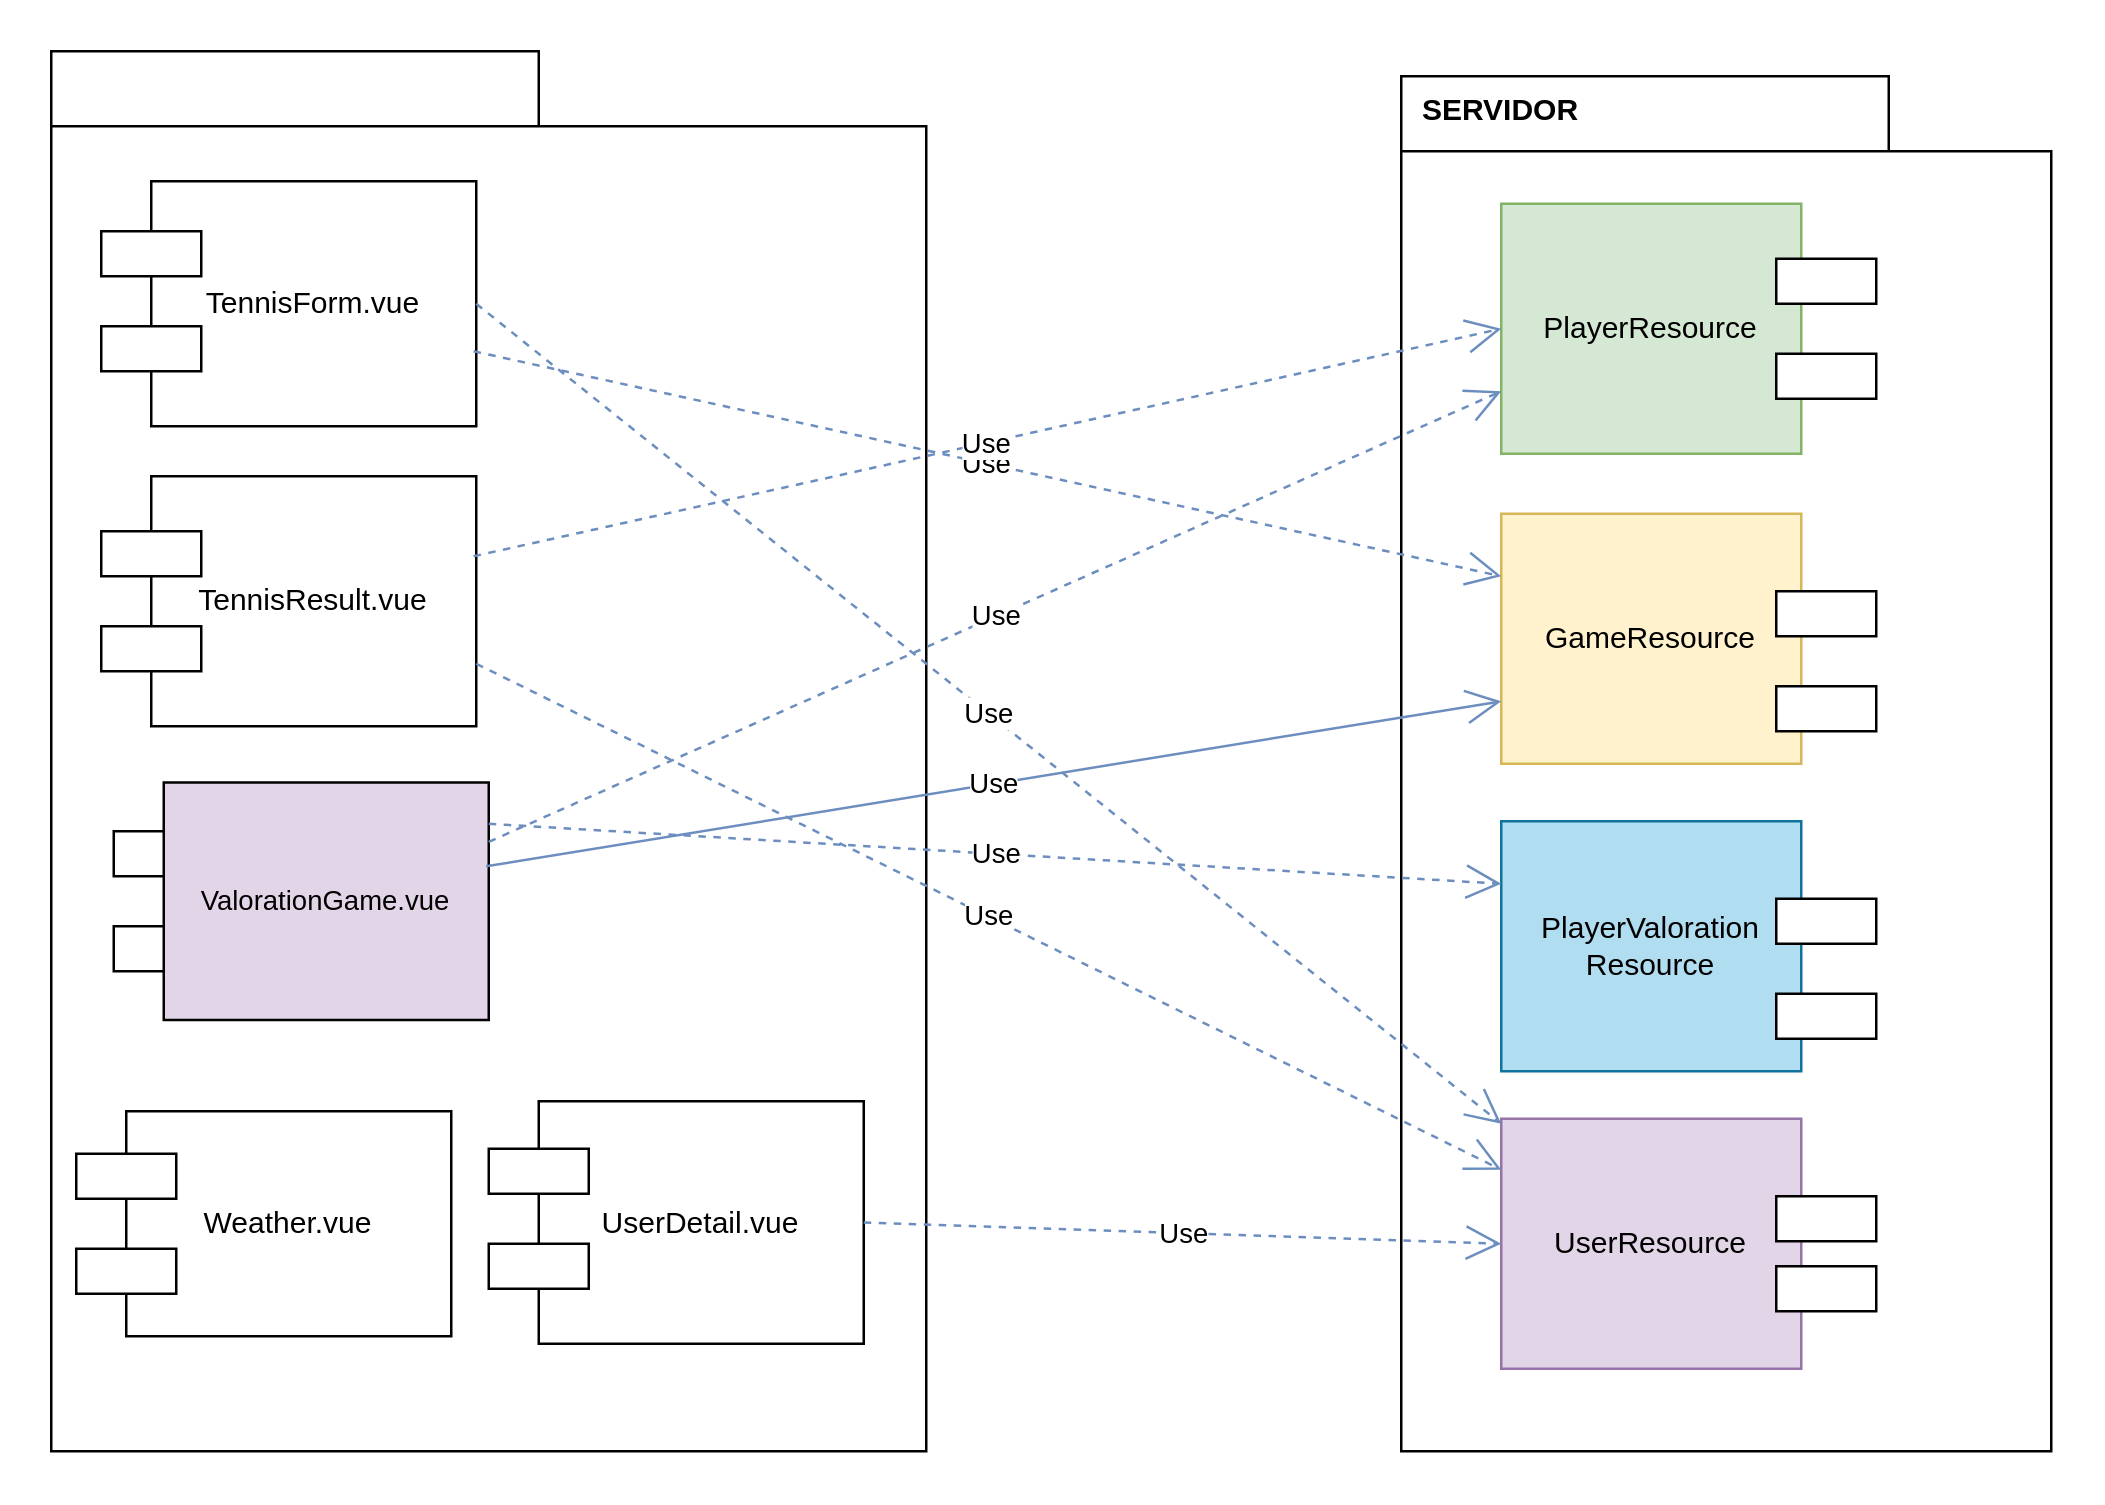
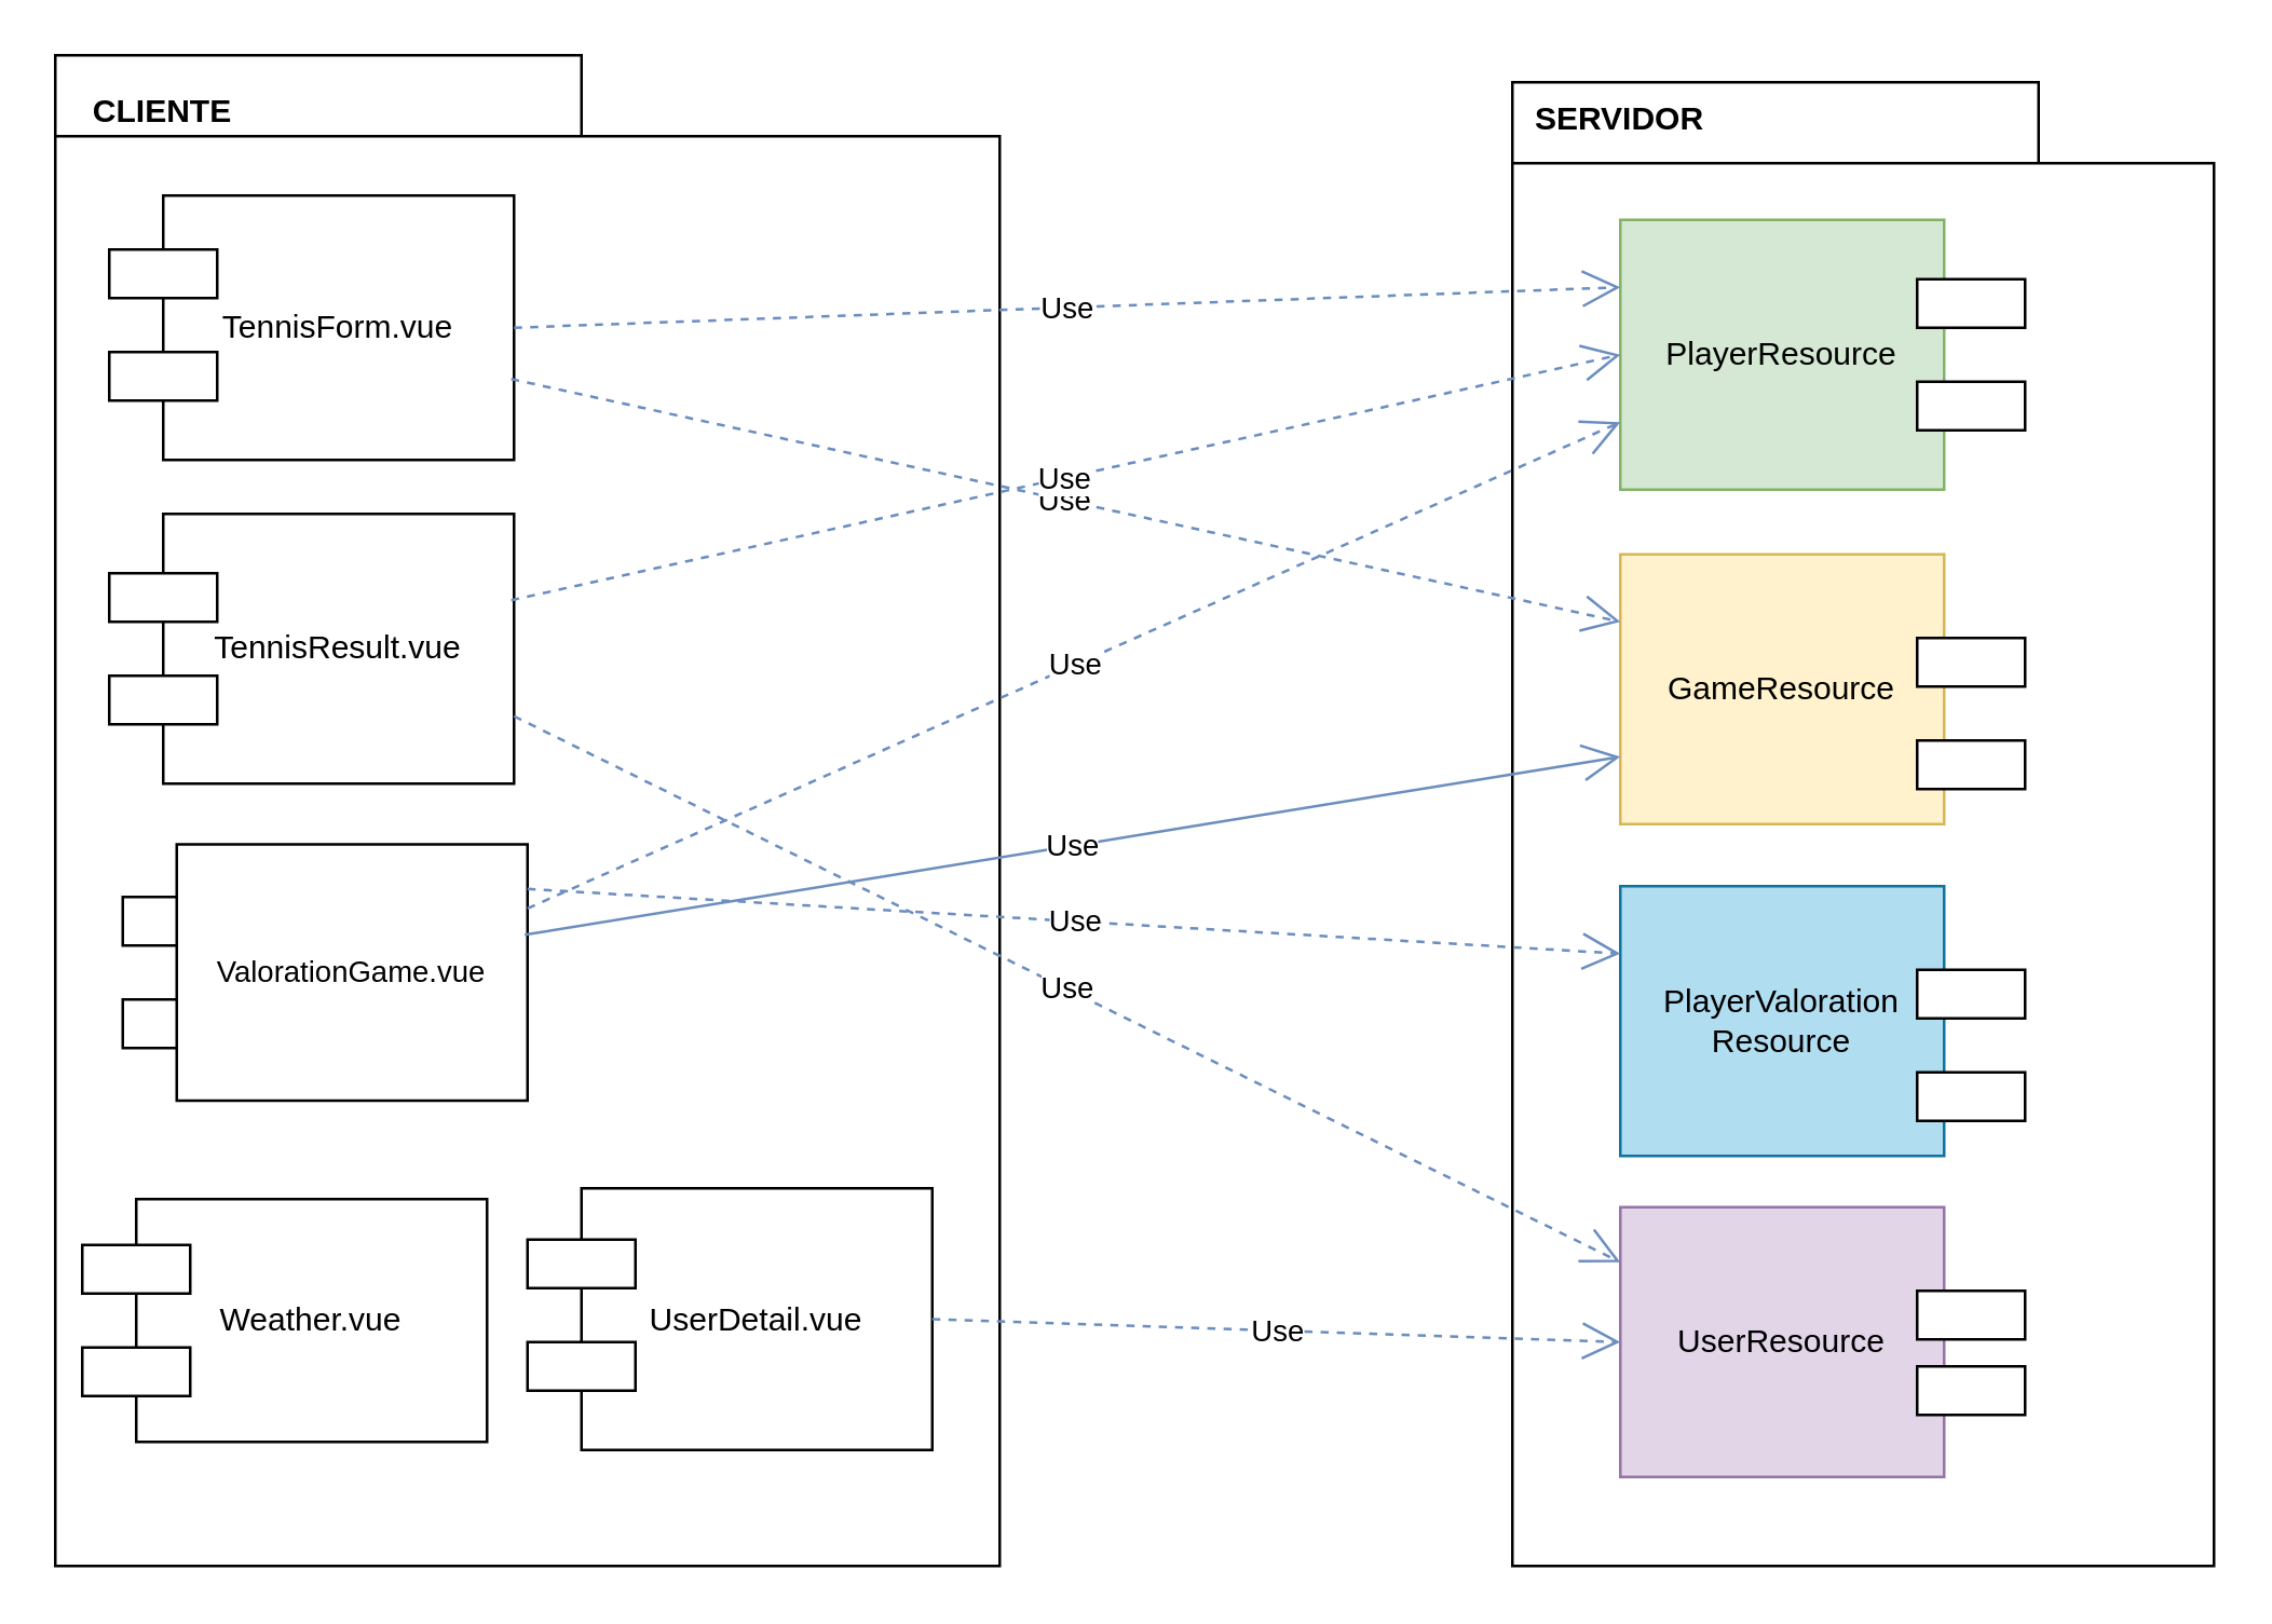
  <mxCell id="0" />
  <mxCell id="1" parent="0" />
  <mxCell id="2" value="" style="shape=folder;fontStyle=1;spacingTop=10;tabWidth=195;tabHeight=30;tabPosition=left;html=1;gradientColor=none;" parent="1" vertex="1"><mxGeometry x="560" y="30" width="260" height="550" as="geometry" /></mxCell>
  <mxCell id="3" value="" style="shape=folder;fontStyle=1;spacingTop=10;tabWidth=195;tabHeight=30;tabPosition=left;html=1;gradientColor=none;" parent="1" vertex="1"><mxGeometry y="20" width="350" height="560" as="geometry" x="20" /></mxCell>
  <mxCell id="4" value="TennisForm.vue" style="rounded=0;whiteSpace=wrap;html=1;" parent="1" vertex="1"><mxGeometry x="60" y="72" width="130" height="98" as="geometry" /></mxCell>
  <mxCell id="5" value="TennisResult.vue" style="rounded=0;whiteSpace=wrap;html=1;" parent="1" vertex="1"><mxGeometry x="60" y="190" width="130" height="100" as="geometry" /></mxCell>
+ <mxCell id="6" value="CLIENTE" style="text;align=center;fontStyle=1;verticalAlign=middle;spacingLeft=3;spacingRight=3;strokeColor=none;rotatable=0;points=[[0,0.5],[1,0.5]];portConstraint=eastwest;gradientColor=none;" parent="1" vertex="1"><mxGeometry y="27" width="80" height="26" as="geometry" x="20" /></mxCell>
  <mxCell id="7" value="SERVIDOR" style="text;align=center;fontStyle=1;verticalAlign=middle;spacingLeft=3;spacingRight=3;strokeColor=none;rotatable=0;points=[[0,0.5],[1,0.5]];portConstraint=eastwest;gradientColor=none;" parent="1" vertex="1"><mxGeometry x="560" y="30" width="80" height="26" as="geometry" /></mxCell>
  <mxCell id="8" style="edgeStyle=orthogonalEdgeStyle;rounded=0;orthogonalLoop=1;jettySize=auto;html=1;exitX=0.75;exitY=1;exitDx=0;exitDy=0;entryX=0.75;entryY=1;entryDx=0;entryDy=0;" parent="1" source="9" target="9" edge="1"><mxGeometry relative="1" as="geometry"><mxPoint x="130" y="455" as="targetPoint" /></mxGeometry></mxCell>
  <mxCell id="9" value="UserDetail.vue" style="rounded=0;whiteSpace=wrap;html=1;" parent="1" vertex="1"><mxGeometry x="215" y="440" width="130" height="97" as="geometry" /></mxCell>
  <mxCell id="10" value="Weather.vue" style="rounded=0;whiteSpace=wrap;html=1;" parent="1" vertex="1"><mxGeometry x="50" y="444" width="130" height="90" as="geometry" /></mxCell>
  <mxCell id="11" value="GameResource" style="rounded=0;whiteSpace=wrap;html=1;fillColor=#fff2cc;strokeColor=#d6b656;" parent="1" vertex="1"><mxGeometry x="600" y="205" width="120" height="100" as="geometry" /></mxCell>
  <mxCell id="12" value="PlayerResource" style="rounded=0;whiteSpace=wrap;html=1;fillColor=#d5e8d4;strokeColor=#82b366;" parent="1" vertex="1"><mxGeometry x="600" y="81" width="120" height="100" as="geometry" /></mxCell>
  <mxCell id="13" value="" style="verticalLabelPosition=bottom;verticalAlign=top;html=1;shape=mxgraph.basic.rect;fillColor=#ffffff;fillColor2=none;strokeColor=#000000;strokeWidth=1;size=20;indent=5;shadow=0;" vertex="1" parent="1"><mxGeometry x="40" y="92" width="40" height="18" as="geometry" /></mxCell>
  <mxCell id="14" value="" style="verticalLabelPosition=bottom;verticalAlign=top;html=1;shape=mxgraph.basic.rect;fillColor=#ffffff;fillColor2=none;strokeColor=#000000;strokeWidth=1;size=20;indent=5;shadow=0;" vertex="1" parent="1"><mxGeometry x="40" y="130" width="40" height="18" as="geometry" /></mxCell>
  <mxCell id="15" value="" style="verticalLabelPosition=bottom;verticalAlign=top;html=1;shape=mxgraph.basic.rect;fillColor=#ffffff;fillColor2=none;strokeColor=#000000;strokeWidth=1;size=20;indent=5;shadow=0;" vertex="1" parent="1"><mxGeometry x="40" y="212" width="40" height="18" as="geometry" /></mxCell>
  <mxCell id="16" value="" style="verticalLabelPosition=bottom;verticalAlign=top;html=1;shape=mxgraph.basic.rect;fillColor=#ffffff;fillColor2=none;strokeColor=#000000;strokeWidth=1;size=20;indent=5;shadow=0;" vertex="1" parent="1"><mxGeometry x="40" y="250" width="40" height="18" as="geometry" /></mxCell>
  <mxCell id="17" value="" style="verticalLabelPosition=bottom;verticalAlign=top;html=1;shape=mxgraph.basic.rect;fillColor=#ffffff;fillColor2=none;strokeColor=#000000;strokeWidth=1;size=20;indent=5;shadow=0;" vertex="1" parent="1"><mxGeometry x="195" y="459" width="40" height="18" as="geometry" /></mxCell>
  <mxCell id="18" value="" style="verticalLabelPosition=bottom;verticalAlign=top;html=1;shape=mxgraph.basic.rect;fillColor=#ffffff;fillColor2=none;strokeColor=#000000;strokeWidth=1;size=20;indent=5;shadow=0;" vertex="1" parent="1"><mxGeometry x="195" y="497" width="40" height="18" as="geometry" /></mxCell>
  <mxCell id="19" value="" style="verticalLabelPosition=bottom;verticalAlign=top;html=1;shape=mxgraph.basic.rect;fillColor=#ffffff;fillColor2=none;strokeColor=#000000;strokeWidth=1;size=20;indent=5;shadow=0;" vertex="1" parent="1"><mxGeometry x="45" y="332" width="40" height="18" as="geometry" /></mxCell>
  <mxCell id="20" value="" style="verticalLabelPosition=bottom;verticalAlign=top;html=1;shape=mxgraph.basic.rect;fillColor=#ffffff;fillColor2=none;strokeColor=#000000;strokeWidth=1;size=20;indent=5;shadow=0;" vertex="1" parent="1"><mxGeometry x="45" y="370" width="40" height="18" as="geometry" /></mxCell>
  <mxCell id="21" value="" style="verticalLabelPosition=bottom;verticalAlign=top;html=1;shape=mxgraph.basic.rect;fillColor=#ffffff;fillColor2=none;strokeColor=#000000;strokeWidth=1;size=20;indent=5;shadow=0;" vertex="1" parent="1"><mxGeometry x="30" y="461" width="40" height="18" as="geometry" /></mxCell>
  <mxCell id="22" value="" style="verticalLabelPosition=bottom;verticalAlign=top;html=1;shape=mxgraph.basic.rect;fillColor=#ffffff;fillColor2=none;strokeColor=#000000;strokeWidth=1;size=20;indent=5;shadow=0;" vertex="1" parent="1"><mxGeometry x="30" y="499" width="40" height="18" as="geometry" /></mxCell>
  <mxCell id="23" value="" style="verticalLabelPosition=bottom;verticalAlign=top;html=1;shape=mxgraph.basic.rect;fillColor=#ffffff;fillColor2=none;strokeColor=#000000;strokeWidth=1;size=20;indent=5;shadow=0;" vertex="1" parent="1"><mxGeometry x="710" y="103" width="40" height="18" as="geometry" /></mxCell>
  <mxCell id="24" value="" style="verticalLabelPosition=bottom;verticalAlign=top;html=1;shape=mxgraph.basic.rect;fillColor=#ffffff;fillColor2=none;strokeColor=#000000;strokeWidth=1;size=20;indent=5;shadow=0;" vertex="1" parent="1"><mxGeometry x="710" y="141" width="40" height="18" as="geometry" /></mxCell>
  <mxCell id="25" value="" style="verticalLabelPosition=bottom;verticalAlign=top;html=1;shape=mxgraph.basic.rect;fillColor=#ffffff;fillColor2=none;strokeColor=#000000;strokeWidth=1;size=20;indent=5;shadow=0;" vertex="1" parent="1"><mxGeometry x="710" y="236" width="40" height="18" as="geometry" /></mxCell>
  <mxCell id="26" value="" style="verticalLabelPosition=bottom;verticalAlign=top;html=1;shape=mxgraph.basic.rect;fillColor=#ffffff;fillColor2=none;strokeColor=#000000;strokeWidth=1;size=20;indent=5;shadow=0;" vertex="1" parent="1"><mxGeometry x="710" y="274" width="40" height="18" as="geometry" /></mxCell>
- <mxCell id="27" value="&lt;span style=&quot;font-size: 11px&quot;&gt;ValorationGame.vue&lt;/span&gt;" style="rounded=0;whiteSpace=wrap;html=1;fillColor=#e1d5e7;" vertex="1" parent="1"><mxGeometry x="65" y="312.5" width="130" height="95" as="geometry" /></mxCell>
+ <mxCell id="27" value="&lt;span style=&quot;font-size: 11px&quot;&gt;ValorationGame.vue&lt;/span&gt;" style="rounded=0;whiteSpace=wrap;html=1;" vertex="1" parent="1"><mxGeometry x="65" y="312.5" width="130" height="95" as="geometry" /></mxCell>
  <mxCell id="28" value="UserResource" style="rounded=0;whiteSpace=wrap;html=1;fillColor=#e1d5e7;strokeColor=#9673a6;" vertex="1" parent="1"><mxGeometry x="600" y="447" width="120" height="100" as="geometry" /></mxCell>
  <mxCell id="29" value="" style="verticalLabelPosition=bottom;verticalAlign=top;html=1;shape=mxgraph.basic.rect;fillColor=#ffffff;fillColor2=none;strokeColor=#000000;strokeWidth=1;size=20;indent=5;shadow=0;" vertex="1" parent="1"><mxGeometry x="710" y="478" width="40" height="18" as="geometry" /></mxCell>
  <mxCell id="30" value="" style="verticalLabelPosition=bottom;verticalAlign=top;html=1;shape=mxgraph.basic.rect;fillColor=#ffffff;fillColor2=none;strokeColor=#000000;strokeWidth=1;size=20;indent=5;shadow=0;" vertex="1" parent="1"><mxGeometry x="710" y="506" width="40" height="18" as="geometry" /></mxCell>
- <mxCell id="31" value="Use" style="endArrow=open;endSize=12;dashed=1;html=1;fillColor=#dae8fc;strokeColor=#6c8ebf;exitX=1;exitY=0.5;exitDx=0;exitDy=0;" edge="1" parent="1" source="4" target="28"><mxGeometry width="160" relative="1" as="geometry"><mxPoint x="200" y="107" as="sourcePoint" /><mxPoint x="650" y="107" as="targetPoint" /></mxGeometry></mxCell>
+ <mxCell id="31" value="Use" style="endArrow=open;endSize=12;dashed=1;html=1;fillColor=#dae8fc;strokeColor=#6c8ebf;exitX=1;exitY=0.5;exitDx=0;exitDy=0;entryX=0;entryY=0.25;entryDx=0;entryDy=0;" edge="1" parent="1" source="4" target="12"><mxGeometry width="160" relative="1" as="geometry"><mxPoint x="200" y="107" as="sourcePoint" /><mxPoint x="650" y="107" as="targetPoint" /></mxGeometry></mxCell>
  <mxCell id="32" value="PlayerValoration&lt;br&gt;Resource&lt;br&gt;" style="rounded=0;whiteSpace=wrap;html=1;fillColor=#b1ddf0;strokeColor=#10739e;" vertex="1" parent="1"><mxGeometry x="600" y="328" width="120" height="100" as="geometry" /></mxCell>
  <mxCell id="33" value="" style="verticalLabelPosition=bottom;verticalAlign=top;html=1;shape=mxgraph.basic.rect;fillColor2=none;strokeWidth=1;size=20;indent=5;shadow=0;" vertex="1" parent="1"><mxGeometry x="710" y="359" width="40" height="18" as="geometry" /></mxCell>
  <mxCell id="34" value="" style="verticalLabelPosition=bottom;verticalAlign=top;html=1;shape=mxgraph.basic.rect;fillColor2=none;strokeWidth=1;size=20;indent=5;shadow=0;" vertex="1" parent="1"><mxGeometry x="710" y="397" width="40" height="18" as="geometry" /></mxCell>
  <mxCell id="35" value="Use" style="endArrow=open;endSize=12;dashed=1;html=1;fillColor=#dae8fc;strokeColor=#6c8ebf;exitX=0.992;exitY=0.694;exitDx=0;exitDy=0;entryX=0;entryY=0.25;entryDx=0;entryDy=0;exitPerimeter=0;" edge="1" parent="1" source="4" target="11"><mxGeometry width="160" relative="1" as="geometry"><mxPoint x="200" y="131" as="sourcePoint" /><mxPoint x="610" y="147" as="targetPoint" /></mxGeometry></mxCell>
  <mxCell id="36" value="Use" style="endArrow=open;endSize=12;dashed=1;html=1;fillColor=#dae8fc;strokeColor=#6c8ebf;exitX=0.992;exitY=0.32;exitDx=0;exitDy=0;entryX=0;entryY=0.5;entryDx=0;entryDy=0;exitPerimeter=0;" edge="1" parent="1" source="5" target="12"><mxGeometry width="160" relative="1" as="geometry"><mxPoint x="199" y="150" as="sourcePoint" /><mxPoint x="610" y="285" as="targetPoint" /></mxGeometry></mxCell>
  <mxCell id="37" value="Use" style="endArrow=open;endSize=12;dashed=1;html=1;fillColor=#dae8fc;strokeColor=#6c8ebf;exitX=1;exitY=0.75;exitDx=0;exitDy=0;" edge="1" parent="1" source="5" target="28"><mxGeometry width="160" relative="1" as="geometry"><mxPoint x="199" y="232" as="sourcePoint" /><mxPoint x="610" y="172" as="targetPoint" /></mxGeometry></mxCell>
  <mxCell id="38" value="Use" style="endArrow=open;endSize=12;dashed=1;html=1;fillColor=#dae8fc;strokeColor=#6c8ebf;exitX=1;exitY=0.5;exitDx=0;exitDy=0;entryX=0;entryY=0.5;entryDx=0;entryDy=0;" edge="1" parent="1" source="9" target="28"><mxGeometry width="160" relative="1" as="geometry"><mxPoint x="200" y="275" as="sourcePoint" /><mxPoint x="608" y="304" as="targetPoint" /></mxGeometry></mxCell>
  <mxCell id="39" value="Use" style="endArrow=open;endSize=12;dashed=0;html=1;fillColor=#dae8fc;strokeColor=#6c8ebf;exitX=0.992;exitY=0.353;exitDx=0;exitDy=0;entryX=0;entryY=0.75;entryDx=0;entryDy=0;exitPerimeter=0;" edge="1" parent="1" source="27" target="11"><mxGeometry width="160" relative="1" as="geometry"><mxPoint x="200" y="370" as="sourcePoint" /><mxPoint x="610" y="422" as="targetPoint" /></mxGeometry></mxCell>
  <mxCell id="40" value="Use" style="endArrow=open;endSize=12;dashed=1;html=1;fillColor=#dae8fc;strokeColor=#6c8ebf;exitX=1;exitY=0.25;exitDx=0;exitDy=0;entryX=0;entryY=0.75;entryDx=0;entryDy=0;" edge="1" parent="1" source="27" target="12"><mxGeometry width="160" relative="1" as="geometry"><mxPoint x="199" y="476" as="sourcePoint" /><mxPoint x="610" y="335" as="targetPoint" /></mxGeometry></mxCell>
  <mxCell id="41" value="Use" style="endArrow=open;endSize=12;dashed=1;html=1;fillColor=#dae8fc;strokeColor=#6c8ebf;exitX=1;exitY=0.174;exitDx=0;exitDy=0;entryX=0;entryY=0.25;entryDx=0;entryDy=0;exitPerimeter=0;" edge="1" parent="1" source="27" target="32"><mxGeometry width="160" relative="1" as="geometry"><mxPoint x="199" y="476" as="sourcePoint" /><mxPoint x="610" y="335" as="targetPoint" /></mxGeometry></mxCell>
